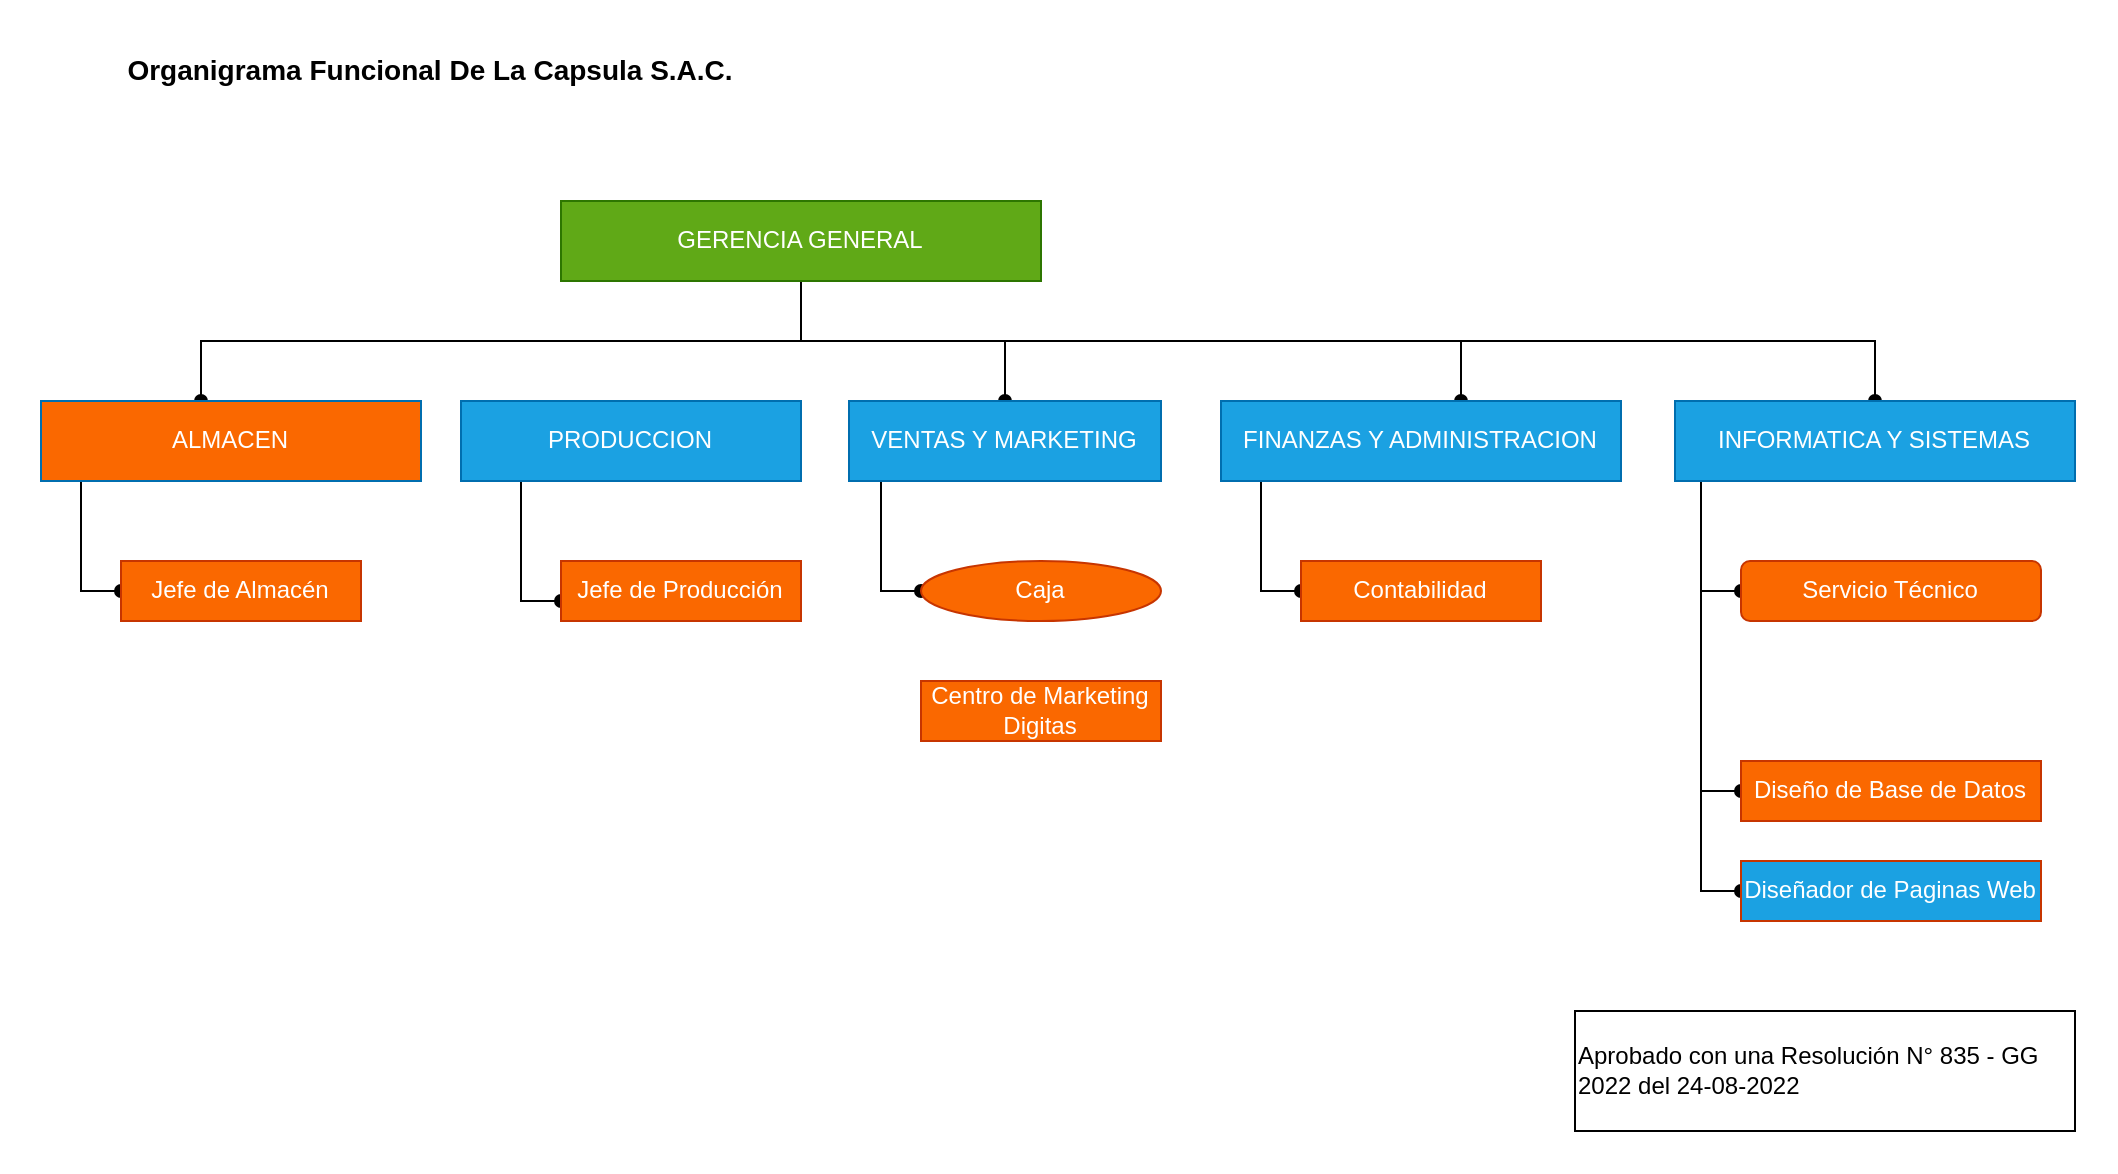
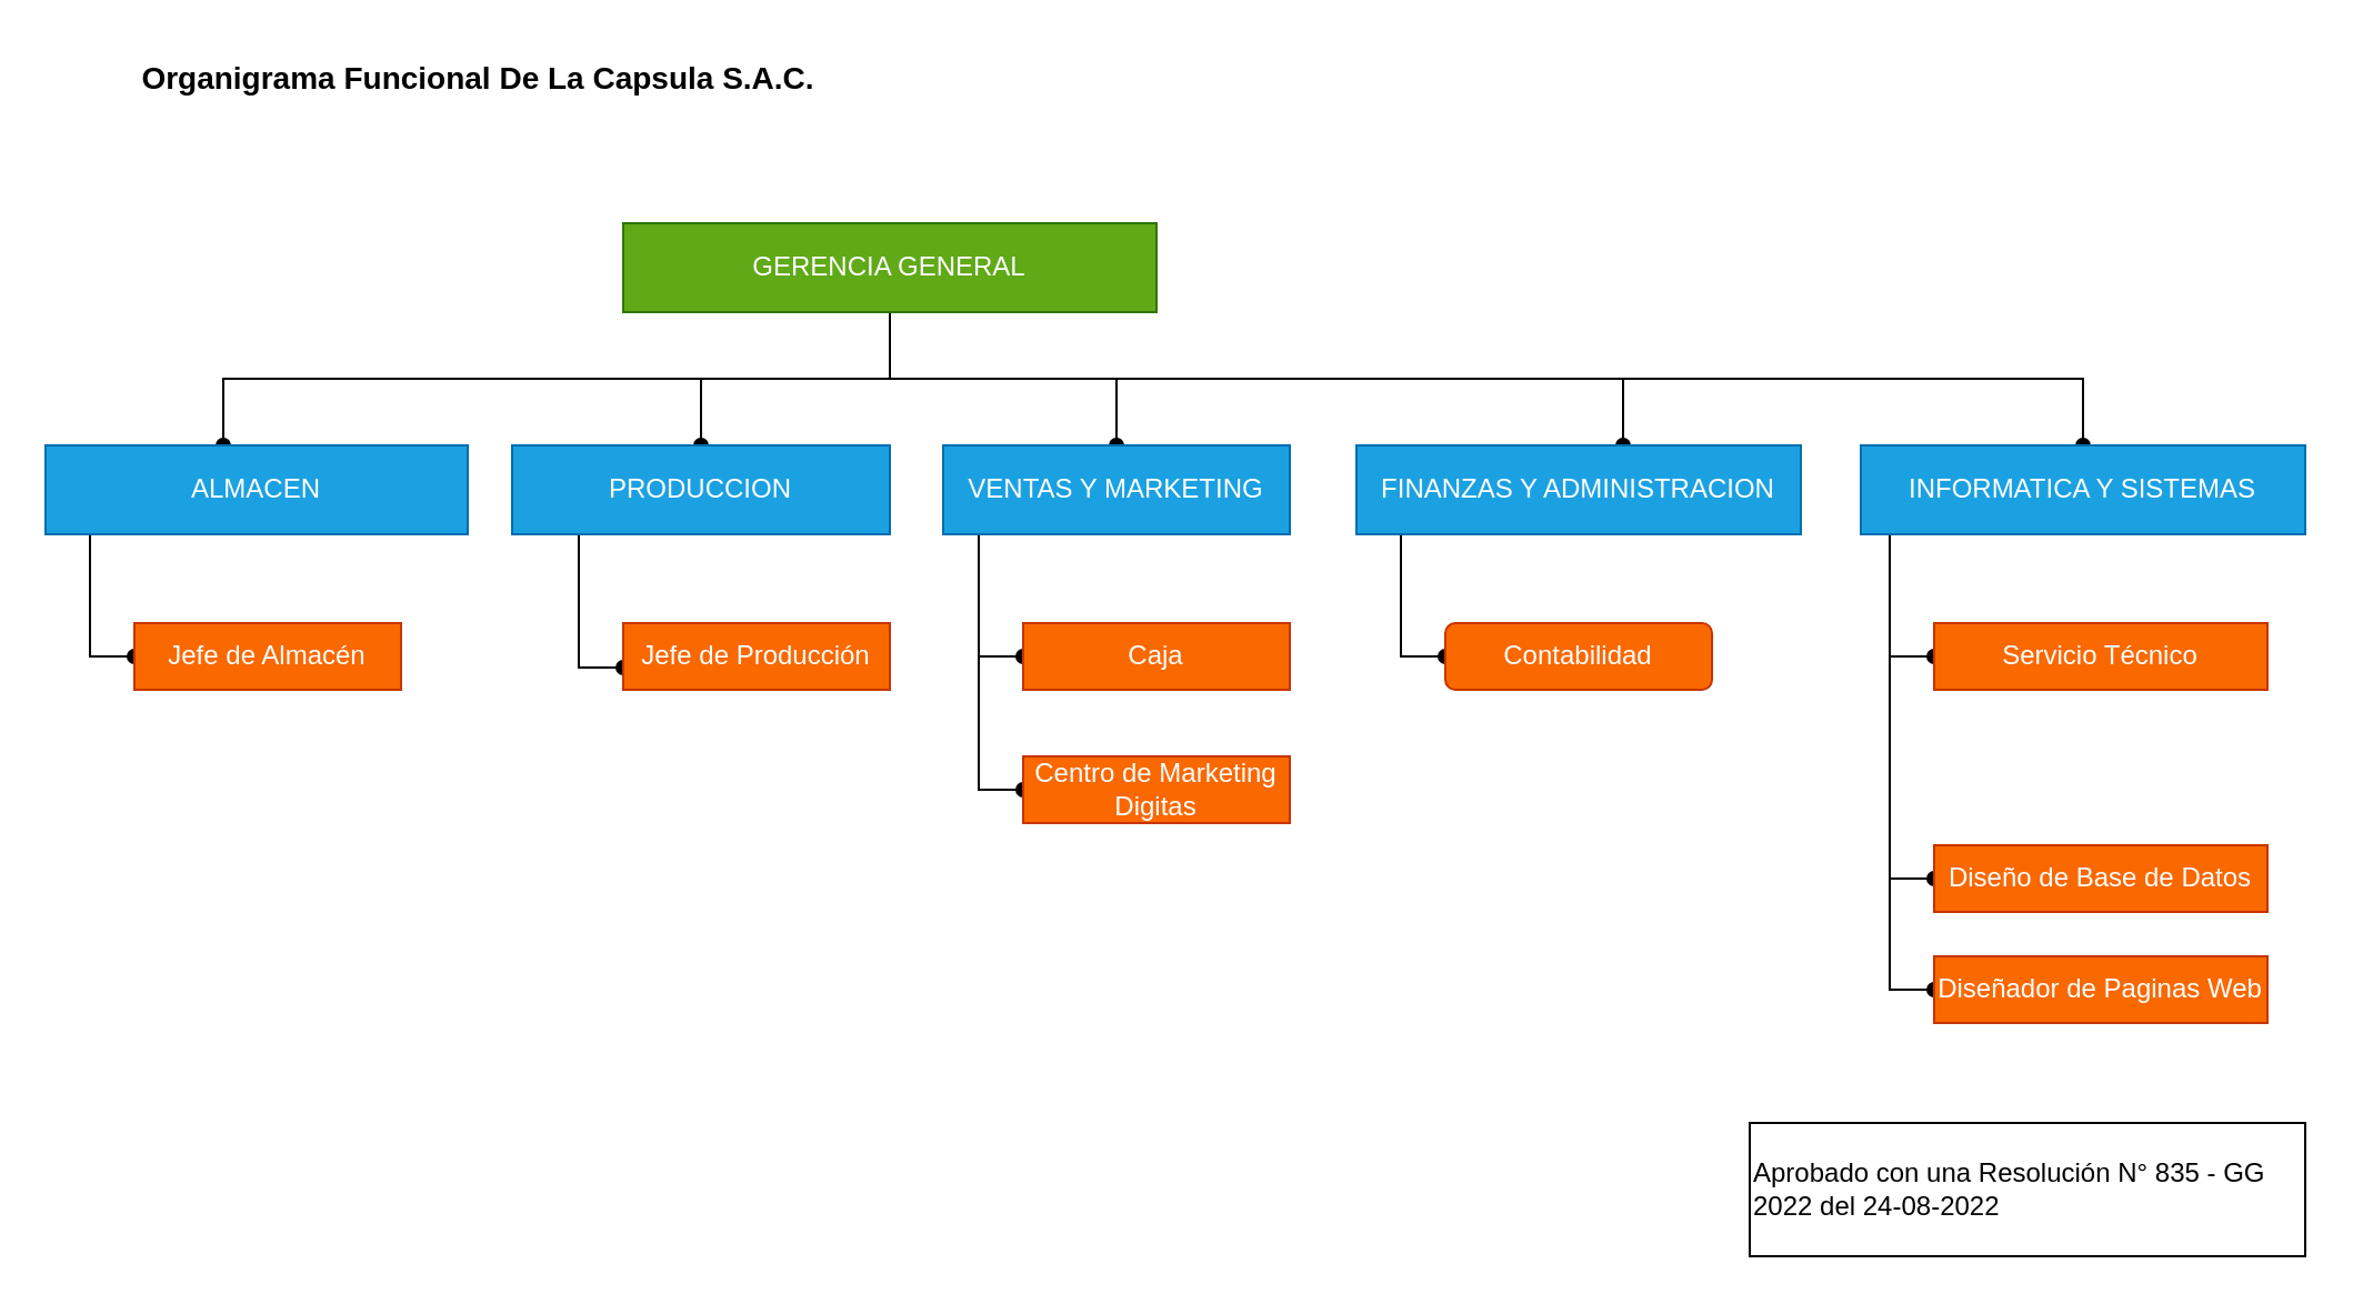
  <mxCell id="0" />
  <mxCell id="1" parent="0" />
  <mxCell id="2" value="" style="edgeStyle=orthogonalEdgeStyle;rounded=0;orthogonalLoop=1;jettySize=auto;html=1;strokeColor=default;endArrow=oval;endFill=1;" parent="1" source="7" target="9" edge="1"><mxGeometry relative="1" as="geometry"><Array as="points"><mxPoint x="400" y="170" /><mxPoint x="100" y="170" /></Array></mxGeometry></mxCell>
+ <mxCell id="3" value="" style="edgeStyle=orthogonalEdgeStyle;rounded=0;orthogonalLoop=1;jettySize=auto;html=1;endArrow=oval;endFill=1;" parent="1" source="7" target="11" edge="1"><mxGeometry relative="1" as="geometry" /></mxCell>
  <mxCell id="4" value="" style="edgeStyle=orthogonalEdgeStyle;rounded=0;orthogonalLoop=1;jettySize=auto;html=1;endArrow=oval;endFill=1;" parent="1" source="7" target="14" edge="1"><mxGeometry relative="1" as="geometry" /></mxCell>
  <mxCell id="5" value="" style="edgeStyle=orthogonalEdgeStyle;rounded=0;orthogonalLoop=1;jettySize=auto;html=1;endArrow=oval;endFill=1;" parent="1" source="7" target="16" edge="1"><mxGeometry relative="1" as="geometry"><Array as="points"><mxPoint x="400" y="170" /><mxPoint x="730" y="170" /></Array></mxGeometry></mxCell>
  <mxCell id="6" style="edgeStyle=orthogonalEdgeStyle;rounded=0;orthogonalLoop=1;jettySize=auto;html=1;entryX=0.5;entryY=0;entryDx=0;entryDy=0;fontColor=#000000;endArrow=oval;endFill=1;strokeColor=default;" parent="1" source="7" target="25" edge="1"><mxGeometry relative="1" as="geometry"><Array as="points"><mxPoint x="400" y="170" /><mxPoint x="937" y="170" /></Array></mxGeometry></mxCell>
  <mxCell id="7" value="GERENCIA GENERAL" style="rounded=0;whiteSpace=wrap;html=1;fillColor=#60a917;strokeColor=#2D7600;fontColor=#ffffff;" parent="1" vertex="1"><mxGeometry x="280" y="100" width="240" height="40" as="geometry" /></mxCell>
  <mxCell id="8" style="edgeStyle=orthogonalEdgeStyle;rounded=0;orthogonalLoop=1;jettySize=auto;html=1;entryX=0;entryY=0.5;entryDx=0;entryDy=0;fontSize=14;fontColor=#000000;endArrow=oval;endFill=1;strokeColor=default;" edge="1" parent="1" source="9" target="28"><mxGeometry relative="1" as="geometry"><Array as="points"><mxPoint x="40" y="295" /></Array></mxGeometry></mxCell>
- <mxCell id="9" value="ALMACEN" style="whiteSpace=wrap;html=1;fillColor=#fa6800;strokeColor=#006EAF;rounded=0;fontColor=#ffffff;" parent="1" vertex="1"><mxGeometry x="20" y="200" width="190" height="40" as="geometry" /></mxCell>
+ <mxCell id="9" value="ALMACEN" style="whiteSpace=wrap;html=1;fillColor=#1ba1e2;strokeColor=#006EAF;rounded=0;fontColor=#ffffff;" parent="1" vertex="1"><mxGeometry x="20" y="200" width="190" height="40" as="geometry" /></mxCell>
  <mxCell id="10" value="" style="edgeStyle=orthogonalEdgeStyle;rounded=0;orthogonalLoop=1;jettySize=auto;html=1;fontColor=#FFFFFF;endArrow=oval;endFill=1;strokeColor=default;" parent="1" source="11" target="17" edge="1"><mxGeometry relative="1" as="geometry"><Array as="points"><mxPoint x="260" y="300" /></Array></mxGeometry></mxCell>
  <mxCell id="11" value="PRODUCCION" style="whiteSpace=wrap;html=1;fillColor=#1ba1e2;strokeColor=#006EAF;rounded=0;fontColor=#ffffff;" parent="1" vertex="1"><mxGeometry x="230" y="200" width="170" height="40" as="geometry" /></mxCell>
  <mxCell id="12" value="" style="edgeStyle=orthogonalEdgeStyle;rounded=0;orthogonalLoop=1;jettySize=auto;html=1;fontColor=#FFFFFF;endArrow=oval;endFill=1;strokeColor=default;entryX=0;entryY=0.5;entryDx=0;entryDy=0;" parent="1" source="14" target="18" edge="1"><mxGeometry relative="1" as="geometry"><mxPoint x="440" y="270" as="targetPoint" /><Array as="points"><mxPoint x="440" y="295" /></Array></mxGeometry></mxCell>
+ <mxCell id="13" style="edgeStyle=orthogonalEdgeStyle;rounded=0;orthogonalLoop=1;jettySize=auto;html=1;entryX=0;entryY=0.5;entryDx=0;entryDy=0;fontColor=#FFFFFF;endArrow=oval;endFill=1;strokeColor=default;" parent="1" source="14" target="19" edge="1"><mxGeometry relative="1" as="geometry"><Array as="points"><mxPoint x="440" y="355" /></Array></mxGeometry></mxCell>
  <mxCell id="14" value="VENTAS Y MARKETING" style="whiteSpace=wrap;html=1;fillColor=#1ba1e2;strokeColor=#006EAF;rounded=0;fontColor=#ffffff;" parent="1" vertex="1"><mxGeometry x="424" y="200" width="156" height="40" as="geometry" /></mxCell>
  <mxCell id="15" style="edgeStyle=orthogonalEdgeStyle;rounded=0;orthogonalLoop=1;jettySize=auto;html=1;entryX=0;entryY=0.5;entryDx=0;entryDy=0;fontSize=14;fontColor=#000000;endArrow=oval;endFill=1;strokeColor=default;" edge="1" parent="1" source="16" target="31"><mxGeometry relative="1" as="geometry"><Array as="points"><mxPoint x="630" y="295" /></Array></mxGeometry></mxCell>
  <mxCell id="16" value="FINANZAS Y ADMINISTRACION" style="whiteSpace=wrap;html=1;fillColor=#1ba1e2;strokeColor=#006EAF;rounded=0;fontColor=#ffffff;" parent="1" vertex="1"><mxGeometry x="610" y="200" width="200" height="40" as="geometry" /></mxCell>
  <mxCell id="17" value="Jefe de Producción" style="whiteSpace=wrap;html=1;fillColor=#fa6800;strokeColor=#C73500;fontColor=#FFFFFF;rounded=0;" parent="1" vertex="1"><mxGeometry x="280" y="280" width="120" height="30" as="geometry" /></mxCell>
- <mxCell id="18" value="Caja" style="ellipse;whiteSpace=wrap;html=1;fillColor=#fa6800;strokeColor=#C73500;fontColor=#FFFFFF;" parent="1" vertex="1"><mxGeometry x="460" y="280" width="120" height="30" as="geometry" /></mxCell>
+ <mxCell id="18" value="Caja" style="whiteSpace=wrap;html=1;fillColor=#fa6800;strokeColor=#C73500;fontColor=#FFFFFF;rounded=0;" parent="1" vertex="1"><mxGeometry x="460" y="280" width="120" height="30" as="geometry" /></mxCell>
  <mxCell id="19" value="Centro de Marketing Digitas" style="whiteSpace=wrap;html=1;fillColor=#fa6800;strokeColor=#C73500;fontColor=#FFFFFF;rounded=0;" parent="1" vertex="1"><mxGeometry x="460" y="340" width="120" height="30" as="geometry" /></mxCell>
  <mxCell id="20" value="Text" style="text;html=1;strokeColor=none;fillColor=none;align=center;verticalAlign=middle;whiteSpace=wrap;rounded=0;fontColor=#FFFFFF;" parent="1" vertex="1"><mxGeometry x="390" y="340" width="60" height="30" as="geometry" /></mxCell>
  <mxCell id="21" value="Organigrama Funcional De La Capsula S.A.C." style="text;html=1;strokeColor=none;fillColor=none;align=center;verticalAlign=middle;whiteSpace=wrap;rounded=0;labelBackgroundColor=#FFFFFF;fontColor=#000000;fontStyle=1;fontSize=14;" parent="1" vertex="1"><mxGeometry x="55" y="20" width="320" height="30" as="geometry" /></mxCell>
  <mxCell id="22" style="edgeStyle=orthogonalEdgeStyle;rounded=0;orthogonalLoop=1;jettySize=auto;html=1;entryX=0;entryY=0.5;entryDx=0;entryDy=0;fontColor=#000000;endArrow=oval;endFill=1;strokeColor=default;" parent="1" source="25" target="26" edge="1"><mxGeometry relative="1" as="geometry"><Array as="points"><mxPoint x="850" y="295" /></Array></mxGeometry></mxCell>
  <mxCell id="23" style="edgeStyle=orthogonalEdgeStyle;rounded=0;orthogonalLoop=1;jettySize=auto;html=1;fontSize=14;fontColor=#000000;endArrow=oval;endFill=1;strokeColor=default;entryX=0;entryY=0.5;entryDx=0;entryDy=0;" edge="1" parent="1" source="25" target="29"><mxGeometry relative="1" as="geometry"><mxPoint x="850" y="420" as="targetPoint" /><Array as="points"><mxPoint x="850" y="395" /></Array></mxGeometry></mxCell>
  <mxCell id="24" style="edgeStyle=orthogonalEdgeStyle;rounded=0;orthogonalLoop=1;jettySize=auto;html=1;entryX=0;entryY=0.5;entryDx=0;entryDy=0;fontSize=14;fontColor=#000000;endArrow=oval;endFill=1;strokeColor=default;" edge="1" parent="1" source="25" target="30"><mxGeometry relative="1" as="geometry"><Array as="points"><mxPoint x="850" y="445" /></Array></mxGeometry></mxCell>
  <mxCell id="25" value="INFORMATICA Y SISTEMAS" style="whiteSpace=wrap;html=1;fillColor=#1ba1e2;strokeColor=#006EAF;rounded=0;fontColor=#ffffff;" parent="1" vertex="1"><mxGeometry x="837" y="200" width="200" height="40" as="geometry" /></mxCell>
- <mxCell id="26" value="Servicio Técnico" style="whiteSpace=wrap;html=1;fillColor=#fa6800;strokeColor=#C73500;fontColor=#FFFFFF;rounded=1;" parent="1" vertex="1"><mxGeometry x="870" y="280" width="150" height="30" as="geometry" /></mxCell>
+ <mxCell id="26" value="Servicio Técnico" style="whiteSpace=wrap;html=1;fillColor=#fa6800;strokeColor=#C73500;fontColor=#FFFFFF;rounded=0;" parent="1" vertex="1"><mxGeometry x="870" y="280" width="150" height="30" as="geometry" /></mxCell>
  <mxCell id="27" value="Aprobado con una Resolución N° 835 - GG 2022 del 24-08-2022&amp;nbsp;" style="rounded=0;whiteSpace=wrap;html=1;labelBackgroundColor=#FFFFFF;fontColor=#000000;align=left;" parent="1" vertex="1"><mxGeometry x="787" y="505" width="250" height="60" as="geometry" /></mxCell>
  <mxCell id="28" value="Jefe de Almacén" style="whiteSpace=wrap;html=1;fillColor=#fa6800;strokeColor=#C73500;fontColor=#FFFFFF;rounded=0;" vertex="1" parent="1"><mxGeometry x="60" y="280" width="120" height="30" as="geometry" /></mxCell>
  <mxCell id="29" value="Diseño de Base de Datos" style="whiteSpace=wrap;html=1;fillColor=#fa6800;strokeColor=#C73500;fontColor=#FFFFFF;rounded=0;" vertex="1" parent="1"><mxGeometry x="870" y="380" width="150" height="30" as="geometry" /></mxCell>
- <mxCell id="30" value="Diseñador de Paginas Web" style="whiteSpace=wrap;html=1;fillColor=#1ba1e2;strokeColor=#C73500;fontColor=#FFFFFF;rounded=0;" vertex="1" parent="1"><mxGeometry x="870" y="430" width="150" height="30" as="geometry" /></mxCell>
- <mxCell id="31" value="Contabilidad" style="whiteSpace=wrap;html=1;fillColor=#fa6800;strokeColor=#C73500;fontColor=#FFFFFF;rounded=0;" vertex="1" parent="1"><mxGeometry x="650" y="280" width="120" height="30" as="geometry" /></mxCell>
+ <mxCell id="30" value="Diseñador de Paginas Web" style="whiteSpace=wrap;html=1;fillColor=#fa6800;strokeColor=#C73500;fontColor=#FFFFFF;rounded=0;" vertex="1" parent="1"><mxGeometry x="870" y="430" width="150" height="30" as="geometry" /></mxCell>
+ <mxCell id="31" value="Contabilidad" style="whiteSpace=wrap;html=1;fillColor=#fa6800;strokeColor=#C73500;fontColor=#FFFFFF;rounded=1;" vertex="1" parent="1"><mxGeometry x="650" y="280" width="120" height="30" as="geometry" /></mxCell>
